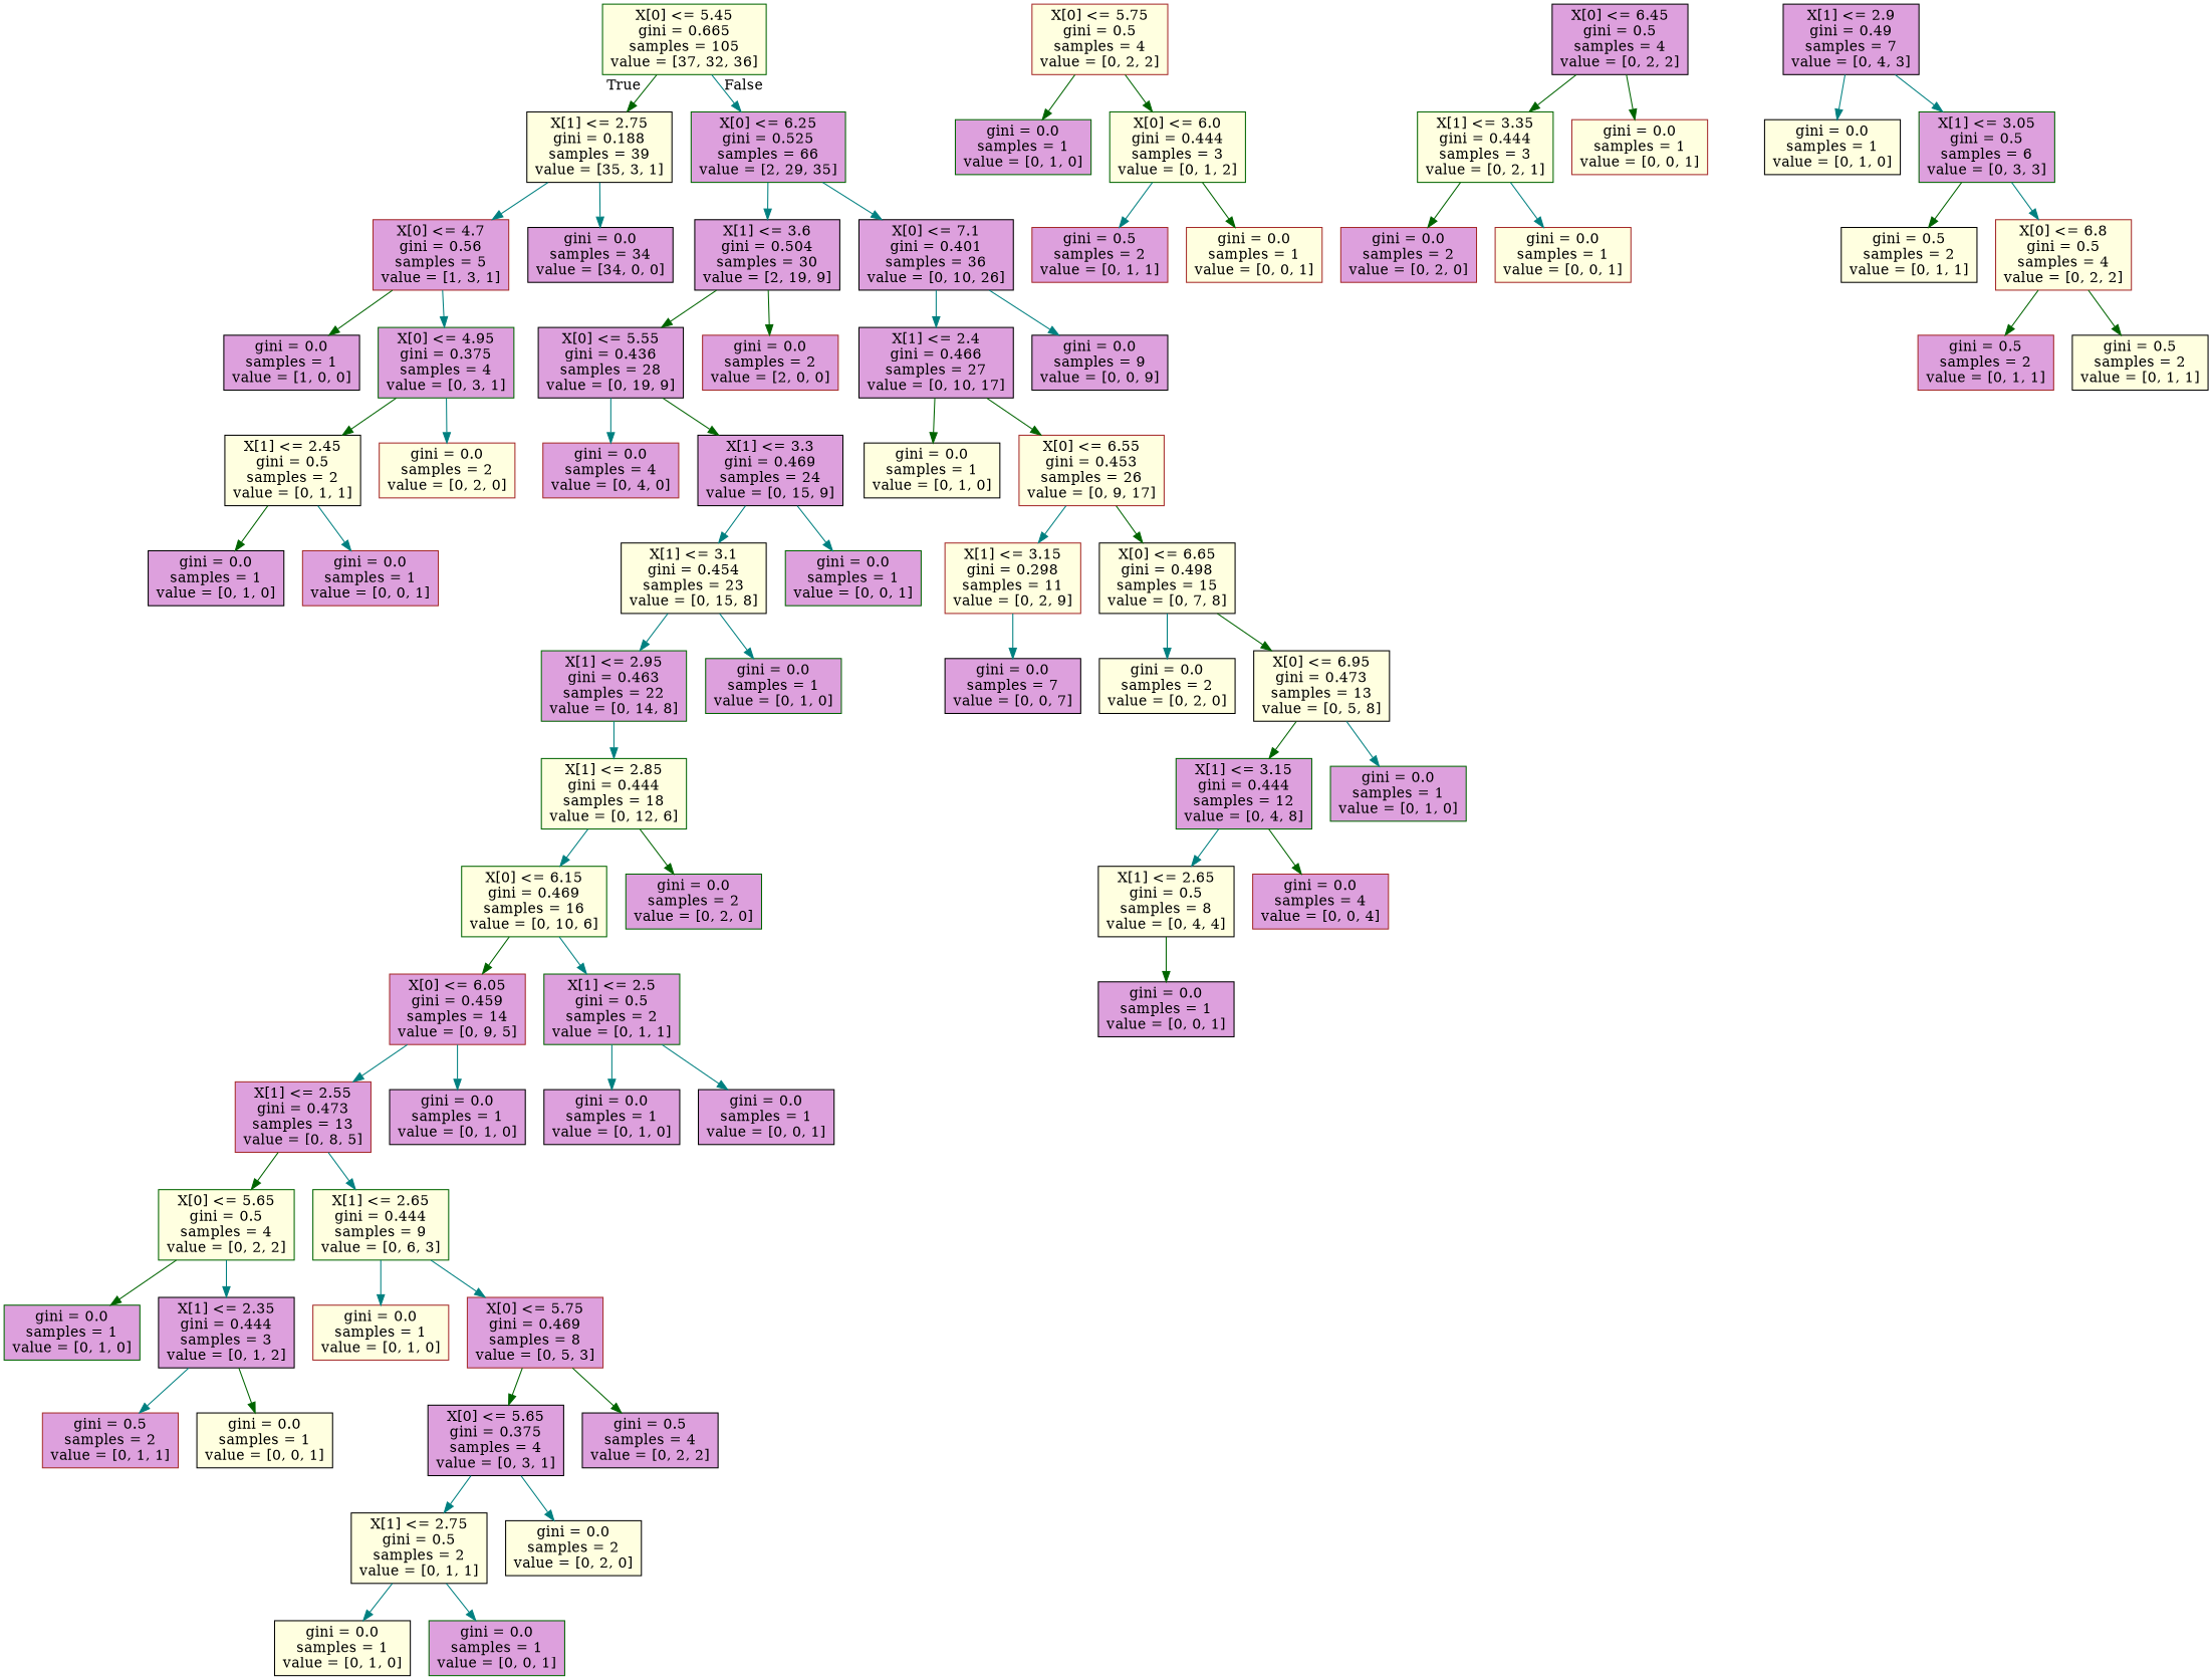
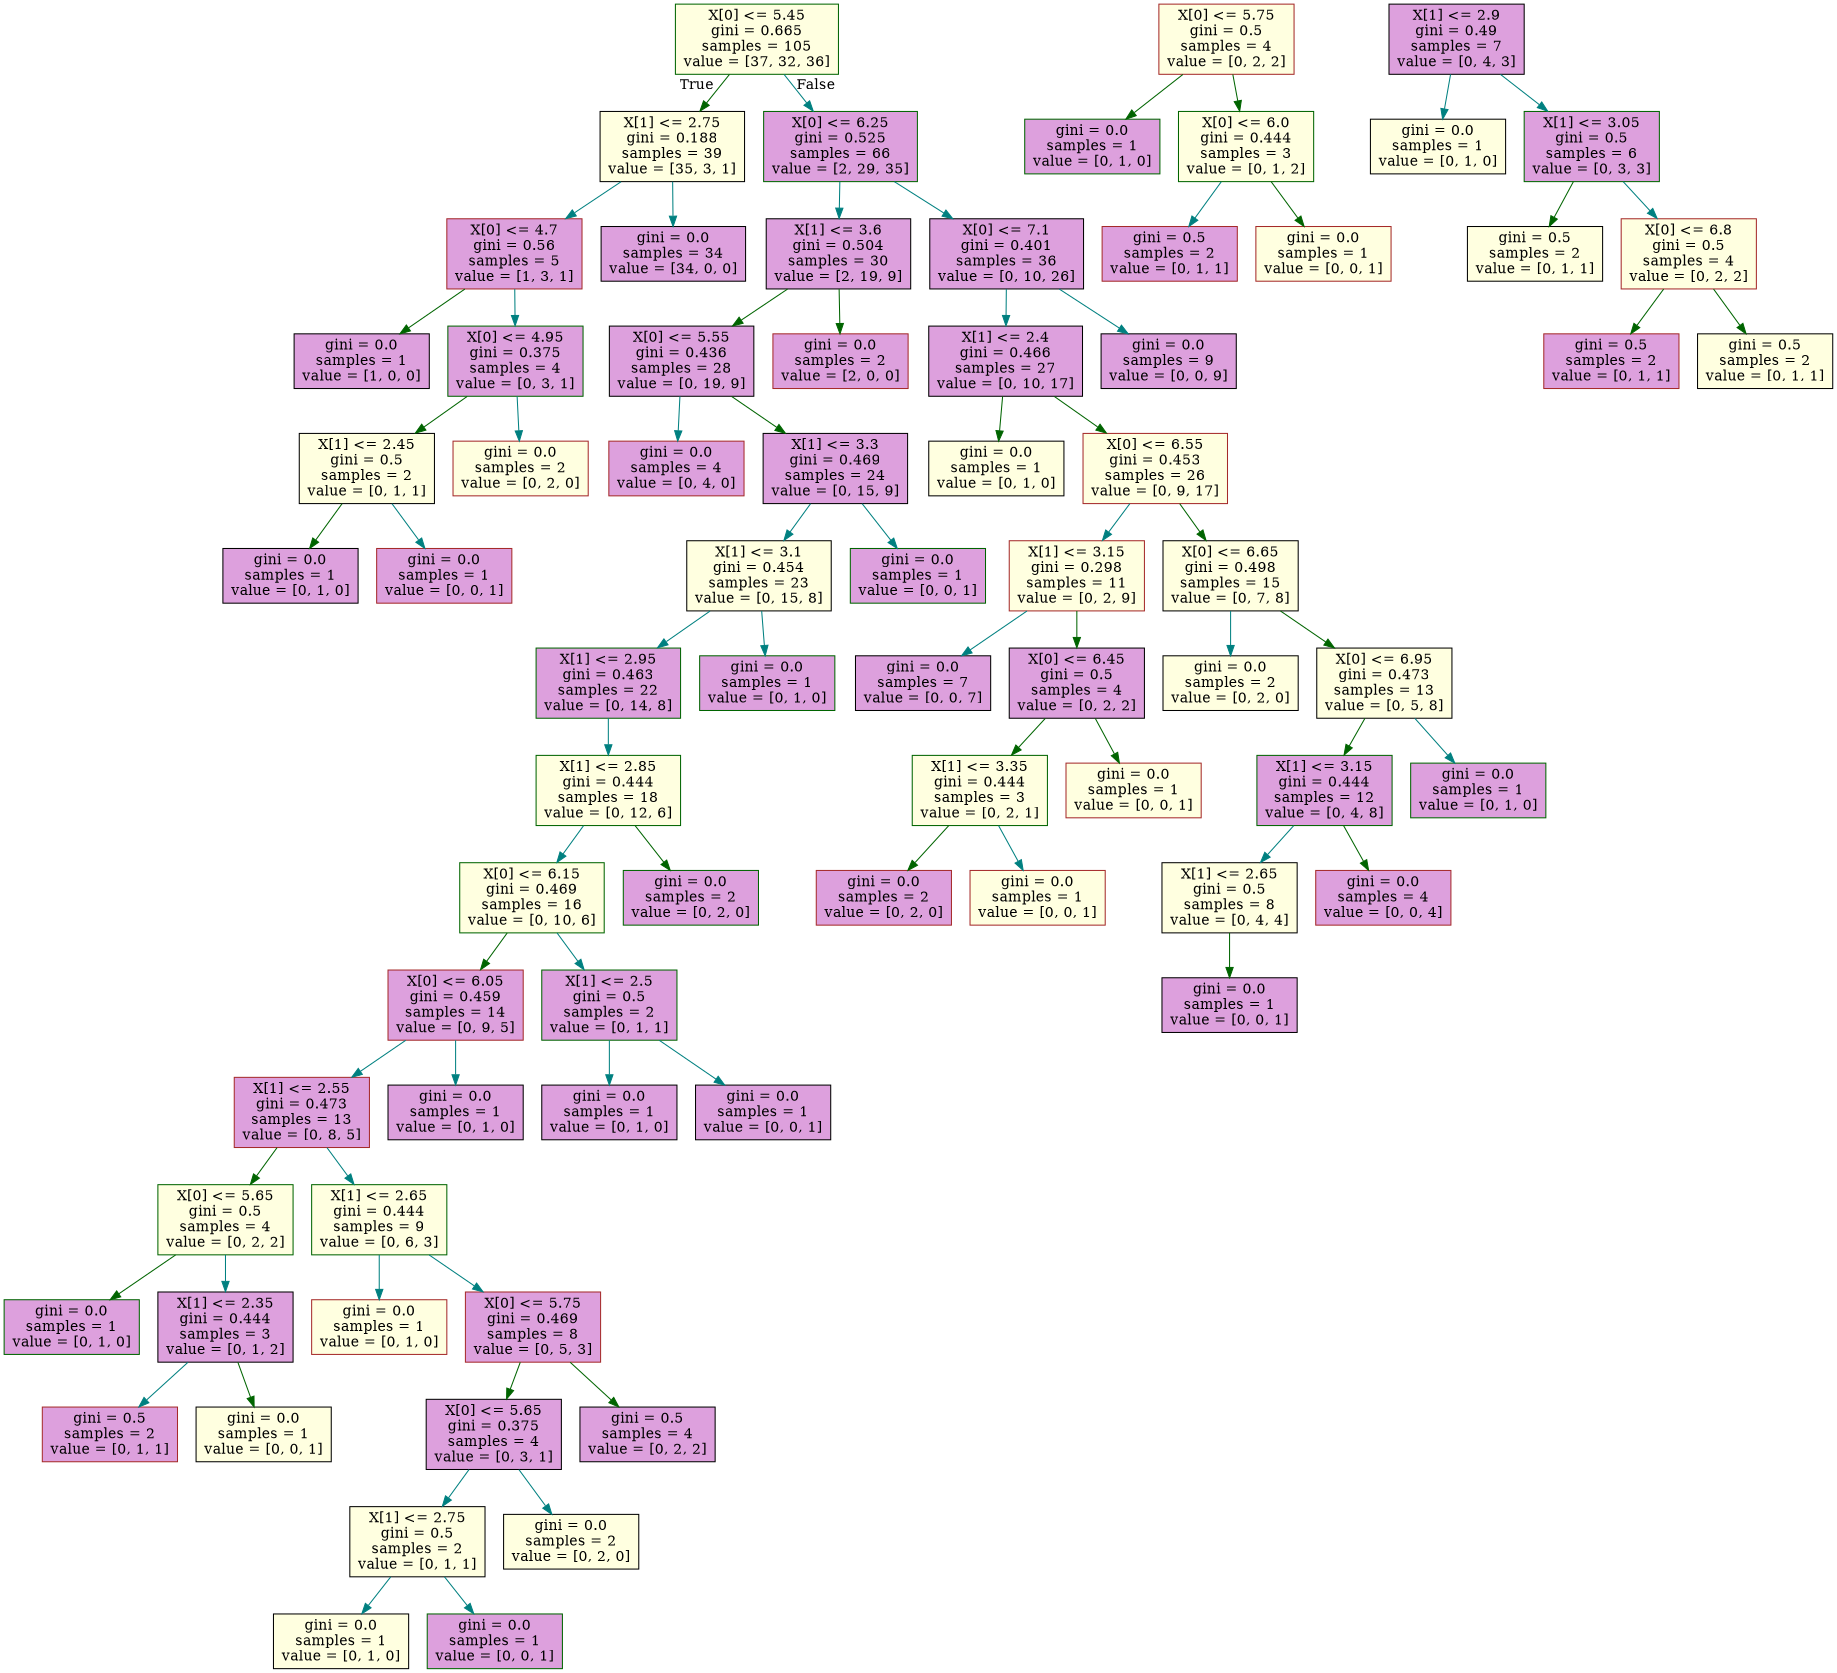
  digraph {
    node [color=black fillcolor=plum shape=box style=filled]
    edge [color=teal]
    n1 [color=darkgreen fillcolor=lightyellow label="X[0] <= 5.45\ngini = 0.665\nsamples = 105\nvalue = [37, 32, 36]"]
    n2 [fillcolor=lightyellow label="X[1] <= 2.75\ngini = 0.188\nsamples = 39\nvalue = [35, 3, 1]"]
    n3 [color=darkgreen label="X[0] <= 6.25\ngini = 0.525\nsamples = 66\nvalue = [2, 29, 35]"]
    n4 [color=brown label="X[0] <= 4.7\ngini = 0.56\nsamples = 5\nvalue = [1, 3, 1]"]
    n5 [label="gini = 0.0\nsamples = 34\nvalue = [34, 0, 0]"]
    n6 [label="X[1] <= 3.6\ngini = 0.504\nsamples = 30\nvalue = [2, 19, 9]"]
    n7 [label="X[0] <= 7.1\ngini = 0.401\nsamples = 36\nvalue = [0, 10, 26]"]
    n8 [label="gini = 0.0\nsamples = 1\nvalue = [1, 0, 0]"]
    n9 [color=darkgreen label="X[0] <= 4.95\ngini = 0.375\nsamples = 4\nvalue = [0, 3, 1]"]
    n10 [fillcolor=lightyellow label="X[1] <= 2.45\ngini = 0.5\nsamples = 2\nvalue = [0, 1, 1]"]
    n11 [color=brown fillcolor=lightyellow label="gini = 0.0\nsamples = 2\nvalue = [0, 2, 0]"]
    n12 [label="gini = 0.0\nsamples = 1\nvalue = [0, 1, 0]"]
    n13 [color=brown label="gini = 0.0\nsamples = 1\nvalue = [0, 0, 1]"]
    n14 [label="X[0] <= 5.55\ngini = 0.436\nsamples = 28\nvalue = [0, 19, 9]"]
    n15 [color=brown label="gini = 0.0\nsamples = 2\nvalue = [2, 0, 0]"]
    n16 [label="X[1] <= 2.4\ngini = 0.466\nsamples = 27\nvalue = [0, 10, 17]"]
    n17 [label="gini = 0.0\nsamples = 9\nvalue = [0, 0, 9]"]
    n18 [color=brown label="gini = 0.0\nsamples = 4\nvalue = [0, 4, 0]"]
    n19 [label="X[1] <= 3.3\ngini = 0.469\nsamples = 24\nvalue = [0, 15, 9]"]
    n20 [fillcolor=lightyellow label="X[1] <= 3.1\ngini = 0.454\nsamples = 23\nvalue = [0, 15, 8]"]
    n21 [color=darkgreen label="gini = 0.0\nsamples = 1\nvalue = [0, 0, 1]"]
    n22 [color=darkgreen label="X[1] <= 2.95\ngini = 0.463\nsamples = 22\nvalue = [0, 14, 8]"]
    n23 [color=darkgreen label="gini = 0.0\nsamples = 1\nvalue = [0, 1, 0]"]
    n24 [color=darkgreen fillcolor=lightyellow label="X[1] <= 2.85\ngini = 0.444\nsamples = 18\nvalue = [0, 12, 6]"]
    n25 [color=darkgreen fillcolor=lightyellow label="X[0] <= 6.15\ngini = 0.469\nsamples = 16\nvalue = [0, 10, 6]"]
    n26 [color=darkgreen label="gini = 0.0\nsamples = 2\nvalue = [0, 2, 0]"]
    n27 [color=brown fillcolor=lightyellow label="X[0] <= 5.75\ngini = 0.5\nsamples = 4\nvalue = [0, 2, 2]"]
    n28 [color=darkgreen label="gini = 0.0\nsamples = 1\nvalue = [0, 1, 0]"]
    n29 [color=darkgreen fillcolor=lightyellow label="X[0] <= 6.0\ngini = 0.444\nsamples = 3\nvalue = [0, 1, 2]"]
    n30 [color=brown label="X[0] <= 6.05\ngini = 0.459\nsamples = 14\nvalue = [0, 9, 5]"]
    n31 [color=darkgreen label="X[1] <= 2.5\ngini = 0.5\nsamples = 2\nvalue = [0, 1, 1]"]
    n32 [color=brown label="X[1] <= 2.55\ngini = 0.473\nsamples = 13\nvalue = [0, 8, 5]"]
    n33 [label="gini = 0.0\nsamples = 1\nvalue = [0, 1, 0]"]
    n34 [label="gini = 0.0\nsamples = 1\nvalue = [0, 1, 0]"]
    n35 [label="gini = 0.0\nsamples = 1\nvalue = [0, 0, 1]"]
    n36 [color=darkgreen fillcolor=lightyellow label="X[0] <= 5.65\ngini = 0.5\nsamples = 4\nvalue = [0, 2, 2]"]
    n37 [color=darkgreen fillcolor=lightyellow label="X[1] <= 2.65\ngini = 0.444\nsamples = 9\nvalue = [0, 6, 3]"]
    n38 [color=darkgreen label="gini = 0.0\nsamples = 1\nvalue = [0, 1, 0]"]
    n39 [label="X[1] <= 2.35\ngini = 0.444\nsamples = 3\nvalue = [0, 1, 2]"]
    n40 [color=brown fillcolor=lightyellow label="gini = 0.0\nsamples = 1\nvalue = [0, 1, 0]"]
    n41 [color=brown label="X[0] <= 5.75\ngini = 0.469\nsamples = 8\nvalue = [0, 5, 3]"]
    n42 [color=brown label="gini = 0.5\nsamples = 2\nvalue = [0, 1, 1]"]
    n43 [fillcolor=lightyellow label="gini = 0.0\nsamples = 1\nvalue = [0, 0, 1]"]
    n44 [label="X[0] <= 5.65\ngini = 0.375\nsamples = 4\nvalue = [0, 3, 1]"]
    n45 [label="gini = 0.5\nsamples = 4\nvalue = [0, 2, 2]"]
    n46 [fillcolor=lightyellow label="X[1] <= 2.75\ngini = 0.5\nsamples = 2\nvalue = [0, 1, 1]"]
    n47 [fillcolor=lightyellow label="gini = 0.0\nsamples = 2\nvalue = [0, 2, 0]"]
    n48 [fillcolor=lightyellow label="gini = 0.0\nsamples = 1\nvalue = [0, 1, 0]"]
    n49 [color=darkgreen label="gini = 0.0\nsamples = 1\nvalue = [0, 0, 1]"]
    n50 [color=brown label="gini = 0.5\nsamples = 2\nvalue = [0, 1, 1]"]
    n51 [color=brown fillcolor=lightyellow label="gini = 0.0\nsamples = 1\nvalue = [0, 0, 1]"]
    n52 [fillcolor=lightyellow label="gini = 0.0\nsamples = 1\nvalue = [0, 1, 0]"]
    n53 [color=brown fillcolor=lightyellow label="X[0] <= 6.55\ngini = 0.453\nsamples = 26\nvalue = [0, 9, 17]"]
    n54 [color=brown fillcolor=lightyellow label="X[1] <= 3.15\ngini = 0.298\nsamples = 11\nvalue = [0, 2, 9]"]
    n55 [fillcolor=lightyellow label="X[0] <= 6.65\ngini = 0.498\nsamples = 15\nvalue = [0, 7, 8]"]
    n56 [label="gini = 0.0\nsamples = 7\nvalue = [0, 0, 7]"]
    n57 [label="X[0] <= 6.45\ngini = 0.5\nsamples = 4\nvalue = [0, 2, 2]"]
    n58 [fillcolor=lightyellow label="gini = 0.0\nsamples = 2\nvalue = [0, 2, 0]"]
    n59 [fillcolor=lightyellow label="X[0] <= 6.95\ngini = 0.473\nsamples = 13\nvalue = [0, 5, 8]"]
    n60 [color=darkgreen fillcolor=lightyellow label="X[1] <= 3.35\ngini = 0.444\nsamples = 3\nvalue = [0, 2, 1]"]
    n61 [color=brown fillcolor=lightyellow label="gini = 0.0\nsamples = 1\nvalue = [0, 0, 1]"]
    n62 [color=brown label="gini = 0.0\nsamples = 2\nvalue = [0, 2, 0]"]
    n63 [color=brown fillcolor=lightyellow label="gini = 0.0\nsamples = 1\nvalue = [0, 0, 1]"]
    n64 [color=darkgreen label="X[1] <= 3.15\ngini = 0.444\nsamples = 12\nvalue = [0, 4, 8]"]
    n65 [color=darkgreen label="gini = 0.0\nsamples = 1\nvalue = [0, 1, 0]"]
    n66 [fillcolor=lightyellow label="X[1] <= 2.65\ngini = 0.5\nsamples = 8\nvalue = [0, 4, 4]"]
    n67 [color=brown label="gini = 0.0\nsamples = 4\nvalue = [0, 0, 4]"]
    n68 [label="gini = 0.0\nsamples = 1\nvalue = [0, 0, 1]"]
    n69 [label="X[1] <= 2.9\ngini = 0.49\nsamples = 7\nvalue = [0, 4, 3]"]
    n70 [fillcolor=lightyellow label="gini = 0.0\nsamples = 1\nvalue = [0, 1, 0]"]
    n71 [color=darkgreen label="X[1] <= 3.05\ngini = 0.5\nsamples = 6\nvalue = [0, 3, 3]"]
    n72 [fillcolor=lightyellow label="gini = 0.5\nsamples = 2\nvalue = [0, 1, 1]"]
    n73 [color=brown fillcolor=lightyellow label="X[0] <= 6.8\ngini = 0.5\nsamples = 4\nvalue = [0, 2, 2]"]
    n74 [color=brown label="gini = 0.5\nsamples = 2\nvalue = [0, 1, 1]"]
    n75 [fillcolor=lightyellow label="gini = 0.5\nsamples = 2\nvalue = [0, 1, 1]"]
    n1 -> n2 [color=darkgreen headlabel=True labelangle=45 labeldistance=2.5]
    n1 -> n3 [headlabel=False labelangle=-45 labeldistance=2.5]
    n2 -> n4
    n2 -> n5
    n3 -> n6
    n3 -> n7
    n4 -> n8 [color=darkgreen]
    n4 -> n9
    n6 -> n14 [color=darkgreen]
    n6 -> n15 [color=darkgreen]
    n7 -> n16
    n7 -> n17
    n9 -> n10 [color=darkgreen]
    n9 -> n11
    n10 -> n12 [color=darkgreen]
    n10 -> n13
    n14 -> n18
    n14 -> n19 [color=darkgreen]
    n16 -> n52 [color=darkgreen]
    n16 -> n53 [color=darkgreen]
    n19 -> n20
    n19 -> n21
    n20 -> n22
    n20 -> n23
    n22 -> n24
    n24 -> n25
    n24 -> n26 [color=darkgreen]
    n25 -> n30 [color=darkgreen]
    n25 -> n31
    n27 -> n28 [color=darkgreen]
    n27 -> n29 [color=darkgreen]
    n29 -> n50
    n29 -> n51 [color=darkgreen]
    n30 -> n32
    n30 -> n33
    n31 -> n34
    n31 -> n35
    n32 -> n36 [color=darkgreen]
    n32 -> n37
    n36 -> n38 [color=darkgreen]
    n36 -> n39
    n37 -> n40
    n37 -> n41
    n39 -> n42
    n39 -> n43 [color=darkgreen]
    n41 -> n44 [color=darkgreen]
    n41 -> n45 [color=darkgreen]
    n44 -> n46
    n44 -> n47
    n46 -> n48
    n46 -> n49
    n53 -> n54
    n53 -> n55 [color=darkgreen]
    n54 -> n56
+   n54 -> n57 [color=darkgreen]
    n55 -> n58
    n55 -> n59 [color=darkgreen]
    n57 -> n60 [color=darkgreen]
    n57 -> n61 [color=darkgreen]
    n59 -> n64 [color=darkgreen]
    n59 -> n65
    n60 -> n62 [color=darkgreen]
    n60 -> n63
    n64 -> n66
    n64 -> n67 [color=darkgreen]
    n66 -> n68 [color=darkgreen]
    n69 -> n70
    n69 -> n71
    n71 -> n72 [color=darkgreen]
    n71 -> n73
    n73 -> n74 [color=darkgreen]
    n73 -> n75 [color=darkgreen]
  }
